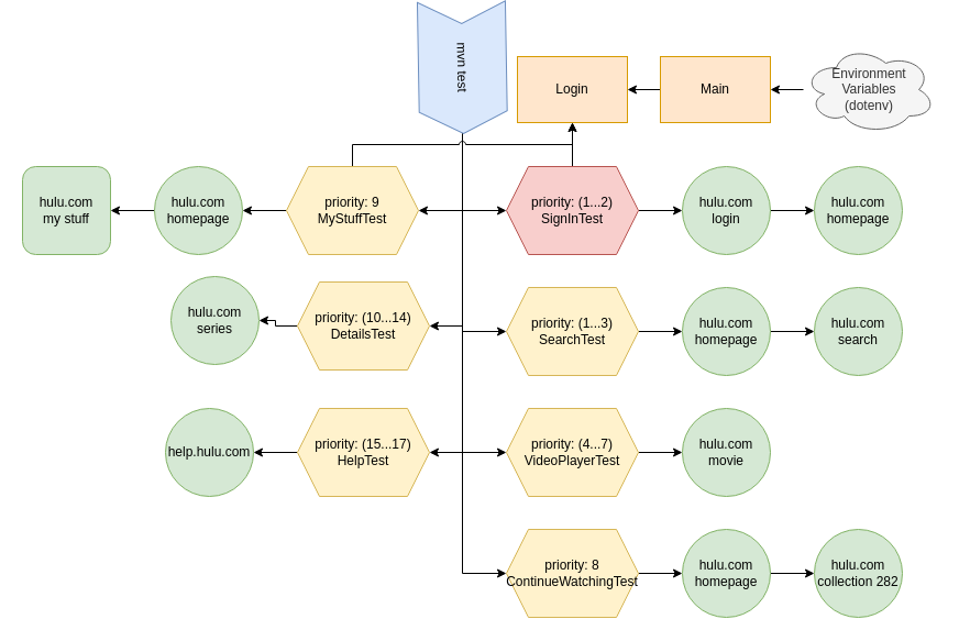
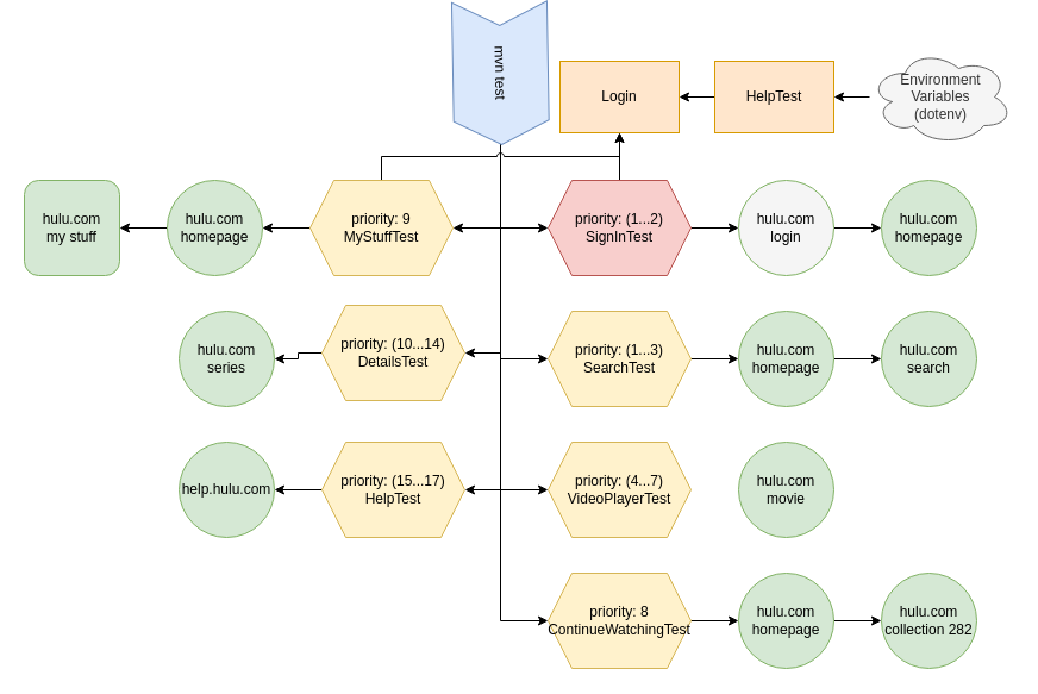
  <mxCell id="0" />
  <mxCell id="1" parent="0" />
  <mxCell id="2" value="Login" style="rounded=0;whiteSpace=wrap;html=1;fillColor=#ffe6cc;strokeColor=#d79b00;" vertex="1" parent="1"><mxGeometry x="470" y="50" width="100" height="60" as="geometry" /></mxCell>
  <mxCell id="3" style="edgeStyle=orthogonalEdgeStyle;rounded=0;orthogonalLoop=1;jettySize=auto;html=1;" edge="1" parent="1" source="4" target="6"><mxGeometry relative="1" as="geometry" /></mxCell>
  <mxCell id="4" value="Environment Variables&lt;br&gt;(dotenv)" style="ellipse;shape=cloud;whiteSpace=wrap;html=1;fillColor=#f5f5f5;fontColor=#333333;strokeColor=#666666;" vertex="1" parent="1"><mxGeometry x="730" y="40" width="120" height="80" as="geometry" /></mxCell>
  <mxCell id="5" style="edgeStyle=orthogonalEdgeStyle;rounded=0;orthogonalLoop=1;jettySize=auto;html=1;" edge="1" parent="1" source="6" target="2"><mxGeometry relative="1" as="geometry" /></mxCell>
- <mxCell id="6" value="Main" style="rounded=0;whiteSpace=wrap;html=1;fillColor=#ffe6cc;strokeColor=#d79b00;" vertex="1" parent="1"><mxGeometry x="600" y="50" width="100" height="60" as="geometry" /></mxCell>
+ <mxCell id="6" value="HelpTest" style="rounded=0;whiteSpace=wrap;html=1;fillColor=#ffe6cc;strokeColor=#d79b00;" vertex="1" parent="1"><mxGeometry x="600" y="50" width="100" height="60" as="geometry" /></mxCell>
  <mxCell id="7" style="edgeStyle=orthogonalEdgeStyle;rounded=0;orthogonalLoop=1;jettySize=auto;html=1;" edge="1" parent="1" source="9" target="2"><mxGeometry relative="1" as="geometry" /></mxCell>
  <mxCell id="8" style="edgeStyle=orthogonalEdgeStyle;rounded=0;orthogonalLoop=1;jettySize=auto;html=1;" edge="1" parent="1" source="9" target="11"><mxGeometry relative="1" as="geometry" /></mxCell>
  <mxCell id="9" value="priority: (1...2)&lt;br&gt;SignInTest" style="shape=hexagon;perimeter=hexagonPerimeter2;whiteSpace=wrap;html=1;fixedSize=1;fillColor=#f8cecc;strokeColor=#b85450;" vertex="1" parent="1"><mxGeometry x="460" y="150" width="120" height="80" as="geometry" /></mxCell>
  <mxCell id="10" style="edgeStyle=orthogonalEdgeStyle;rounded=0;orthogonalLoop=1;jettySize=auto;html=1;" edge="1" parent="1" source="11" target="24"><mxGeometry relative="1" as="geometry" /></mxCell>
- <mxCell id="11" value="hulu.com&lt;br&gt;login" style="ellipse;whiteSpace=wrap;html=1;aspect=fixed;fillColor=#d5e8d4;strokeColor=#82b366;" vertex="1" parent="1"><mxGeometry x="620" y="150" width="80" height="80" as="geometry" /></mxCell>
+ <mxCell id="11" value="hulu.com&lt;br&gt;login" style="ellipse;whiteSpace=wrap;html=1;aspect=fixed;fillColor=#f5f5f5;strokeColor=#82b366;" vertex="1" parent="1"><mxGeometry x="620" y="150" width="80" height="80" as="geometry" /></mxCell>
  <mxCell id="12" style="edgeStyle=orthogonalEdgeStyle;rounded=0;orthogonalLoop=1;jettySize=auto;html=1;entryX=0;entryY=0.5;entryDx=0;entryDy=0;" edge="1" parent="1" source="19" target="21"><mxGeometry relative="1" as="geometry" /></mxCell>
  <mxCell id="13" style="edgeStyle=orthogonalEdgeStyle;rounded=0;orthogonalLoop=1;jettySize=auto;html=1;entryX=0;entryY=0.5;entryDx=0;entryDy=0;" edge="1" parent="1" source="19" target="23"><mxGeometry relative="1" as="geometry" /></mxCell>
  <mxCell id="14" style="edgeStyle=orthogonalEdgeStyle;rounded=0;orthogonalLoop=1;jettySize=auto;html=1;entryX=0;entryY=0.5;entryDx=0;entryDy=0;" edge="1" parent="1" source="19" target="30"><mxGeometry relative="1" as="geometry" /></mxCell>
  <mxCell id="15" style="edgeStyle=orthogonalEdgeStyle;rounded=0;orthogonalLoop=1;jettySize=auto;html=1;entryX=0;entryY=0.5;entryDx=0;entryDy=0;" edge="1" parent="1" source="19" target="9"><mxGeometry relative="1" as="geometry" /></mxCell>
  <mxCell id="16" style="edgeStyle=orthogonalEdgeStyle;rounded=0;orthogonalLoop=1;jettySize=auto;html=1;entryX=1;entryY=0.5;entryDx=0;entryDy=0;" edge="1" parent="1" source="19" target="33"><mxGeometry relative="1" as="geometry" /></mxCell>
  <mxCell id="17" style="edgeStyle=orthogonalEdgeStyle;rounded=0;orthogonalLoop=1;jettySize=auto;html=1;entryX=1;entryY=0.5;entryDx=0;entryDy=0;" edge="1" parent="1" source="19" target="41"><mxGeometry relative="1" as="geometry" /></mxCell>
  <mxCell id="18" style="edgeStyle=orthogonalEdgeStyle;rounded=0;orthogonalLoop=1;jettySize=auto;html=1;entryX=1;entryY=0.5;entryDx=0;entryDy=0;" edge="1" parent="1" source="19" target="44"><mxGeometry relative="1" as="geometry" /></mxCell>
  <mxCell id="19" value="mvn test" style="shape=step;perimeter=stepPerimeter;whiteSpace=wrap;html=1;fixedSize=1;rotation=89;fillColor=#dae8fc;strokeColor=#6c8ebf;" vertex="1" parent="1"><mxGeometry x="360" y="20" width="120" height="80" as="geometry" /></mxCell>
  <mxCell id="20" style="edgeStyle=orthogonalEdgeStyle;rounded=0;orthogonalLoop=1;jettySize=auto;html=1;" edge="1" parent="1" source="21" target="26"><mxGeometry relative="1" as="geometry" /></mxCell>
  <mxCell id="21" value="priority: (1...3)&lt;br&gt;SearchTest" style="shape=hexagon;perimeter=hexagonPerimeter2;whiteSpace=wrap;html=1;fixedSize=1;fillColor=#fff2cc;strokeColor=#d6b656;" vertex="1" parent="1"><mxGeometry x="460" y="260" width="120" height="80" as="geometry" /></mxCell>
- <mxCell id="22" style="edgeStyle=orthogonalEdgeStyle;rounded=0;orthogonalLoop=1;jettySize=auto;html=1;" edge="1" parent="1" source="23" target="28"><mxGeometry relative="1" as="geometry" /></mxCell>
  <mxCell id="23" value="priority: (4...7)&lt;br&gt;VideoPlayerTest" style="shape=hexagon;perimeter=hexagonPerimeter2;whiteSpace=wrap;html=1;fixedSize=1;fillColor=#fff2cc;strokeColor=#d6b656;" vertex="1" parent="1"><mxGeometry x="460" y="370" width="120" height="80" as="geometry" /></mxCell>
  <mxCell id="24" value="hulu.com&lt;br&gt;homepage" style="ellipse;whiteSpace=wrap;html=1;aspect=fixed;fillColor=#d5e8d4;strokeColor=#82b366;" vertex="1" parent="1"><mxGeometry x="740" y="150" width="80" height="80" as="geometry" /></mxCell>
  <mxCell id="25" style="edgeStyle=orthogonalEdgeStyle;rounded=0;orthogonalLoop=1;jettySize=auto;html=1;" edge="1" parent="1" source="26" target="27"><mxGeometry relative="1" as="geometry" /></mxCell>
  <mxCell id="26" value="hulu.com&lt;br&gt;homepage" style="ellipse;whiteSpace=wrap;html=1;aspect=fixed;fillColor=#d5e8d4;strokeColor=#82b366;" vertex="1" parent="1"><mxGeometry x="620" y="260" width="80" height="80" as="geometry" /></mxCell>
  <mxCell id="27" value="hulu.com&lt;br&gt;search" style="ellipse;whiteSpace=wrap;html=1;aspect=fixed;fillColor=#d5e8d4;strokeColor=#82b366;" vertex="1" parent="1"><mxGeometry x="740" y="260" width="80" height="80" as="geometry" /></mxCell>
  <mxCell id="28" value="hulu.com&lt;br&gt;movie" style="ellipse;whiteSpace=wrap;html=1;aspect=fixed;fillColor=#d5e8d4;strokeColor=#82b366;" vertex="1" parent="1"><mxGeometry x="620" y="370" width="80" height="80" as="geometry" /></mxCell>
  <mxCell id="29" style="edgeStyle=orthogonalEdgeStyle;rounded=0;orthogonalLoop=1;jettySize=auto;html=1;" edge="1" parent="1" source="30" target="35"><mxGeometry relative="1" as="geometry" /></mxCell>
  <mxCell id="30" value="priority: 8&lt;br&gt;ContinueWatchingTest" style="shape=hexagon;perimeter=hexagonPerimeter2;whiteSpace=wrap;html=1;fixedSize=1;fillColor=#fff2cc;strokeColor=#d6b656;" vertex="1" parent="1"><mxGeometry x="460" y="480" width="120" height="80" as="geometry" /></mxCell>
  <mxCell id="31" style="edgeStyle=orthogonalEdgeStyle;rounded=0;orthogonalLoop=1;jettySize=auto;html=1;" edge="1" parent="1" source="33" target="37"><mxGeometry relative="1" as="geometry" /></mxCell>
  <mxCell id="32" style="edgeStyle=orthogonalEdgeStyle;rounded=0;orthogonalLoop=1;jettySize=auto;html=1;entryX=0.5;entryY=1;entryDx=0;entryDy=0;jumpStyle=arc;" edge="1" parent="1" source="33" target="2"><mxGeometry relative="1" as="geometry"><Array as="points"><mxPoint x="320" y="130" /><mxPoint x="520" y="130" /></Array></mxGeometry></mxCell>
  <mxCell id="33" value="priority: 9&lt;br&gt;MyStuffTest" style="shape=hexagon;perimeter=hexagonPerimeter2;whiteSpace=wrap;html=1;fixedSize=1;fillColor=#fff2cc;strokeColor=#d6b656;" vertex="1" parent="1"><mxGeometry x="260" y="150" width="120" height="80" as="geometry" /></mxCell>
  <mxCell id="34" style="edgeStyle=orthogonalEdgeStyle;rounded=0;orthogonalLoop=1;jettySize=auto;html=1;" edge="1" parent="1" source="35" target="38"><mxGeometry relative="1" as="geometry" /></mxCell>
  <mxCell id="35" value="hulu.com&lt;br&gt;homepage" style="ellipse;whiteSpace=wrap;html=1;aspect=fixed;fillColor=#d5e8d4;strokeColor=#82b366;" vertex="1" parent="1"><mxGeometry x="620" y="480" width="80" height="80" as="geometry" /></mxCell>
  <mxCell id="36" style="edgeStyle=orthogonalEdgeStyle;rounded=0;orthogonalLoop=1;jettySize=auto;html=1;" edge="1" parent="1" source="37" target="39"><mxGeometry relative="1" as="geometry" /></mxCell>
  <mxCell id="37" value="hulu.com&lt;br&gt;homepage" style="ellipse;whiteSpace=wrap;html=1;aspect=fixed;fillColor=#d5e8d4;strokeColor=#82b366;" vertex="1" parent="1"><mxGeometry x="140" y="150" width="80" height="80" as="geometry" /></mxCell>
  <mxCell id="38" value="hulu.com&lt;br&gt;collection 282" style="ellipse;whiteSpace=wrap;html=1;aspect=fixed;fillColor=#d5e8d4;strokeColor=#82b366;" vertex="1" parent="1"><mxGeometry x="740" y="480" width="80" height="80" as="geometry" /></mxCell>
  <mxCell id="39" value="hulu.com&lt;br&gt;my stuff" style="whiteSpace=wrap;html=1;aspect=fixed;fillColor=#d5e8d4;strokeColor=#82b366;rounded=1;" vertex="1" parent="1"><mxGeometry x="20" y="150" width="80" height="80" as="geometry" /></mxCell>
  <mxCell id="40" style="edgeStyle=orthogonalEdgeStyle;rounded=0;orthogonalLoop=1;jettySize=auto;html=1;" edge="1" parent="1" source="41" target="42"><mxGeometry relative="1" as="geometry" /></mxCell>
  <mxCell id="41" value="priority: (10...14)&lt;br&gt;DetailsTest" style="shape=hexagon;perimeter=hexagonPerimeter2;whiteSpace=wrap;html=1;fixedSize=1;fillColor=#fff2cc;strokeColor=#d6b656;" vertex="1" parent="1"><mxGeometry x="270" y="255" width="120" height="80" as="geometry" /></mxCell>
- <mxCell id="42" value="hulu.com&lt;br&gt;series" style="ellipse;whiteSpace=wrap;html=1;aspect=fixed;fillColor=#d5e8d4;strokeColor=#82b366;" vertex="1" parent="1"><mxGeometry x="155" y="250" width="80" height="80" as="geometry" /></mxCell>
+ <mxCell id="42" value="hulu.com&lt;br&gt;series" style="ellipse;whiteSpace=wrap;html=1;aspect=fixed;fillColor=#d5e8d4;strokeColor=#82b366;" vertex="1" parent="1"><mxGeometry x="150" y="260" width="80" height="80" as="geometry" /></mxCell>
  <mxCell id="43" style="edgeStyle=orthogonalEdgeStyle;rounded=0;orthogonalLoop=1;jettySize=auto;html=1;" edge="1" parent="1" source="44" target="45"><mxGeometry relative="1" as="geometry" /></mxCell>
  <mxCell id="44" value="priority: (15...17)&lt;br&gt;HelpTest" style="shape=hexagon;perimeter=hexagonPerimeter2;whiteSpace=wrap;html=1;fixedSize=1;fillColor=#fff2cc;strokeColor=#d6b656;" vertex="1" parent="1"><mxGeometry x="270" y="370" width="120" height="80" as="geometry" /></mxCell>
  <mxCell id="45" value="help.hulu.com" style="ellipse;whiteSpace=wrap;html=1;aspect=fixed;fillColor=#d5e8d4;strokeColor=#82b366;" vertex="1" parent="1"><mxGeometry x="150" y="370" width="80" height="80" as="geometry" /></mxCell>
